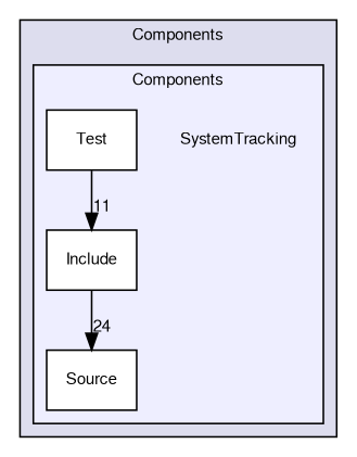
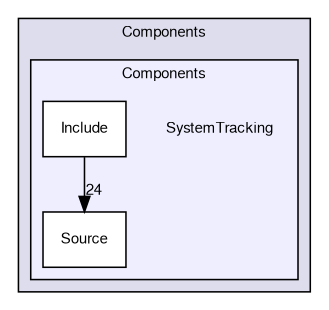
  digraph {
    compound=true
    node [fontname=FreeSans fontsize=10 shape=box color=black fillcolor=white style=filled]
    edge [labeldistance=1.5 labelfontname=FreeSans labelfontsize=10]
    n1 [label=SystemTracking shape=plaintext color="" fillcolor="" style=""]
    n2 [label=Include]
    n3 [label=Source]
-   n4 [label=Test]
    subgraph cluster_1 {
      bgcolor="#ddddee"
      fontname=FreeSans
      fontsize=10
      label=Components
      pencolor=black
      subgraph cluster_2 {
        bgcolor="#eeeeff"
        fontname=FreeSans
        fontsize=10
        label=Components
        pencolor=black
        n1
        n2
        n3
-       n4
      }
    }
    n2 -> n3 [headlabel=24]
-   n4 -> n2 [headlabel=11]
  }
